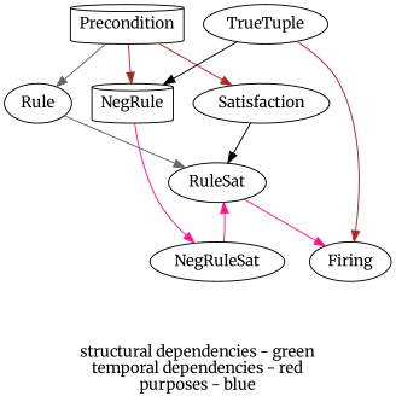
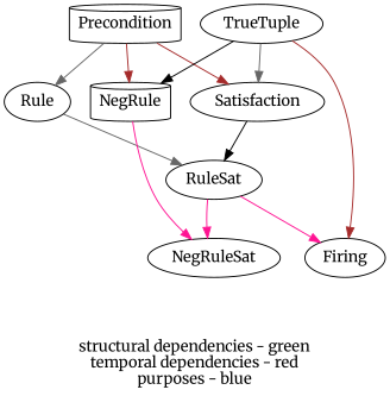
  digraph {
    fontname=Merriweather
    label="structural dependencies - green\ntemporal dependencies - red\npurposes - blue"
    node [fontname=Merriweather shape=ellipse]
    edge [color=gray40 fontname=Merriweather]
    Precondition [shape=cylinder]
    Rule
    NegRule [shape=cylinder]
    Satisfaction
    RuleSat
    NegRuleSat
    Firing
    TrueTuple
    Precondition -> Rule
    Precondition -> NegRule [color=brown]
    Precondition -> Satisfaction [color=brown]
    Rule -> RuleSat
    NegRule -> NegRuleSat [color=deeppink]
    Satisfaction -> RuleSat [color=black]
-   NegRuleSat -> RuleSat [color=deeppink]
+   RuleSat -> NegRuleSat [color=deeppink]
    RuleSat -> Firing [color=deeppink]
    TrueTuple -> NegRule [color=black]
+   TrueTuple -> Satisfaction
    TrueTuple -> Firing [color=brown]
  }
